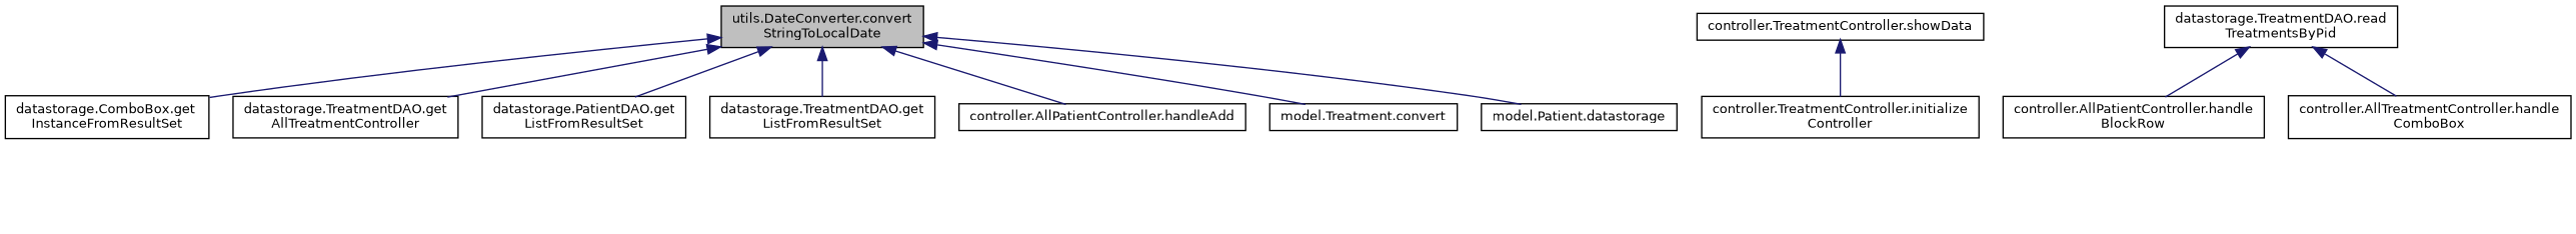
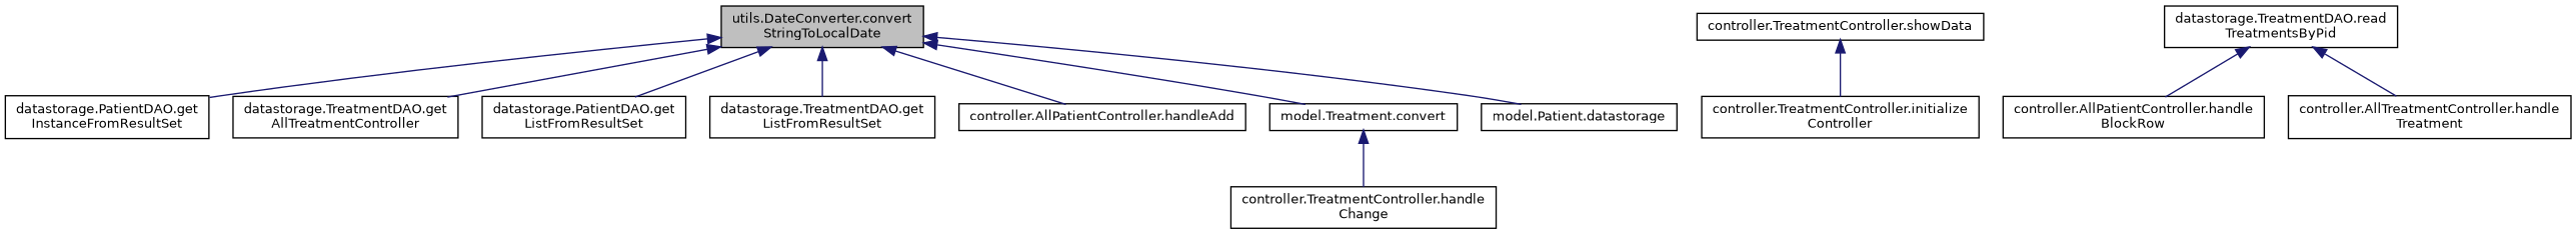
  digraph {
    rankdir=TB
    node [color=black fillcolor=white fontname=Helvetica fontsize=10 shape=record style=filled]
    edge [color=midnightblue dir=back fontname=Helvetica fontsize=10 labelfontname=Helvetica labelfontsize=10 style=solid]
    n1 [fillcolor=grey75 fontcolor=black height=0.2 label="utils.DateConverter.convert\lStringToLocalDate" width=0.4]
-   n2 [height=0.2 label="datastorage.ComboBox.get\lInstanceFromResultSet" width=0.4]
+   n2 [height=0.2 label="datastorage.PatientDAO.get\lInstanceFromResultSet" width=0.4]
    n3 [height=0.2 label="datastorage.TreatmentDAO.get\lAllTreatmentController" width=0.4]
    n4 [height=0.2 label="datastorage.PatientDAO.get\lListFromResultSet" width=0.4]
    n5 [height=0.2 label="datastorage.TreatmentDAO.get\lListFromResultSet" width=0.4]
    n6 [height=0.2 label="controller.AllPatientController.handleAdd" width=0.4]
    n7 [height=0.2 label="model.Treatment.convert" width=0.4]
    n8 [height=0.2 label="model.Patient.datastorage" width=0.4]
+   n9 [height=0.2 label="controller.TreatmentController.handle\lChange" width=0.4]
    n10 [height=0.2 label="controller.TreatmentController.showData" width=0.4]
    n11 [height=0.2 label="controller.TreatmentController.initialize\lController" width=0.4]
    n12 [height=0.2 label="datastorage.TreatmentDAO.read\lTreatmentsByPid" width=0.4]
    n13 [height=0.2 label="controller.AllPatientController.handle\lBlockRow" width=0.4]
-   n14 [height=0.2 label="controller.AllTreatmentController.handle\lComboBox" width=0.4]
+   n14 [height=0.2 label="controller.AllTreatmentController.handle\lTreatment" width=0.4]
    n1 -> n2
    n1 -> n3
    n1 -> n4
    n1 -> n5
    n1 -> n6
    n1 -> n7
    n1 -> n8
+   n7 -> n9
    n10 -> n11
    n12 -> n13
    n12 -> n14
  }
